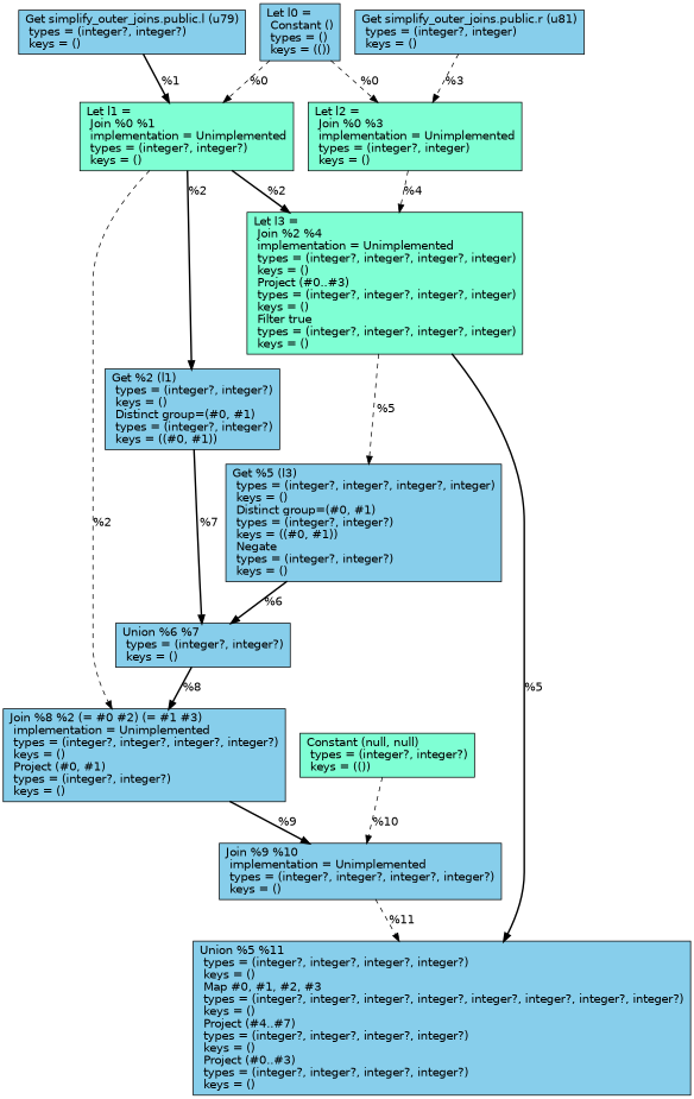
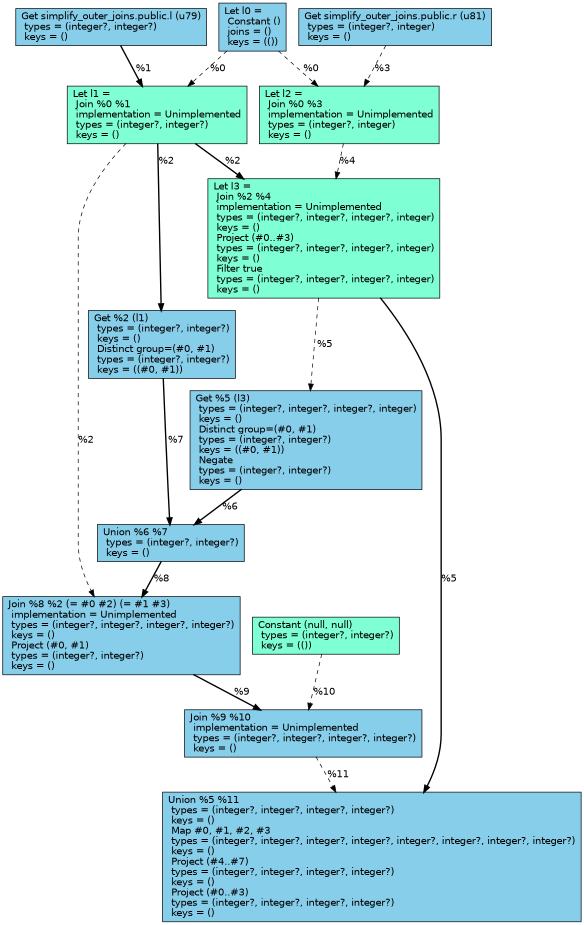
  digraph {
    fontname="DejaVu Sans"
    node [shape=record style=filled fillcolor=skyblue fontname="DejaVu Sans"]
    edge [style=dashed fontname="DejaVu Sans"]
-   n1 [label="Let l0 =\l Constant ()\l  types = ()\l  keys = (())\l"]
+   n1 [label="Let l0 =\l Constant ()\l  joins = ()\l  keys = (())\l"]
    n2 [label="Let l1 =\l Join %0 %1\l  implementation = Unimplemented\l  types = (integer?, integer?)\l  keys = ()\l" fillcolor=aquamarine]
    n3 [label="Let l2 =\l Join %0 %3\l  implementation = Unimplemented\l  types = (integer?, integer)\l  keys = ()\l" fillcolor=aquamarine]
    n4 [label=" Get simplify_outer_joins.public.l (u79)\l  types = (integer?, integer?)\l  keys = ()\l"]
    n5 [label="Let l3 =\l Join %2 %4\l  implementation = Unimplemented\l  types = (integer?, integer?, integer?, integer)\l  keys = ()\l Project (#0..#3)\l  types = (integer?, integer?, integer?, integer)\l  keys = ()\l Filter true\l  types = (integer?, integer?, integer?, integer)\l  keys = ()\l" fillcolor=aquamarine]
    n6 [label=" Get %2 (l1)\l  types = (integer?, integer?)\l  keys = ()\l Distinct group=(#0, #1)\l  types = (integer?, integer?)\l  keys = ((#0, #1))\l"]
    n7 [label=" Join %8 %2 (= #0 #2) (= #1 #3)\l  implementation = Unimplemented\l  types = (integer?, integer?, integer?, integer?)\l  keys = ()\l Project (#0, #1)\l  types = (integer?, integer?)\l  keys = ()\l"]
    n8 [label=" Get simplify_outer_joins.public.r (u81)\l  types = (integer?, integer)\l  keys = ()\l"]
    n9 [label=" Get %5 (l3)\l  types = (integer?, integer?, integer?, integer)\l  keys = ()\l Distinct group=(#0, #1)\l  types = (integer?, integer?)\l  keys = ((#0, #1))\l Negate\l  types = (integer?, integer?)\l  keys = ()\l"]
    n10 [label=" Union %5 %11\l  types = (integer?, integer?, integer?, integer?)\l  keys = ()\l Map #0, #1, #2, #3\l  types = (integer?, integer?, integer?, integer?, integer?, integer?, integer?, integer?)\l  keys = ()\l Project (#4..#7)\l  types = (integer?, integer?, integer?, integer?)\l  keys = ()\l Project (#0..#3)\l  types = (integer?, integer?, integer?, integer?)\l  keys = ()\l"]
    n11 [label=" Union %6 %7\l  types = (integer?, integer?)\l  keys = ()\l"]
    n12 [label=" Join %9 %10\l  implementation = Unimplemented\l  types = (integer?, integer?, integer?, integer?)\l  keys = ()\l"]
    n13 [label=" Constant (null, null)\l  types = (integer?, integer?)\l  keys = (())\l" fillcolor=aquamarine]
    n1 -> n2 [label="%0\l"]
    n1 -> n3 [label="%0\l"]
    n2 -> n5 [label="%2\l" style=bold]
    n2 -> n6 [label="%2\l" style=bold]
    n2 -> n7 [label="%2\l"]
    n3 -> n5 [label="%4\l"]
    n4 -> n2 [label="%1\l" style=bold]
    n5 -> n9 [label="%5\l"]
    n5 -> n10 [label="%5\l" style=bold]
    n6 -> n11 [label="%7\l" style=bold]
    n7 -> n12 [label="%9\l" style=bold]
    n8 -> n3 [label="%3\l"]
    n9 -> n11 [label="%6\l" style=bold]
    n11 -> n7 [label="%8\l" style=bold]
    n12 -> n10 [label="%11\l"]
    n13 -> n12 [label="%10\l"]
  }
